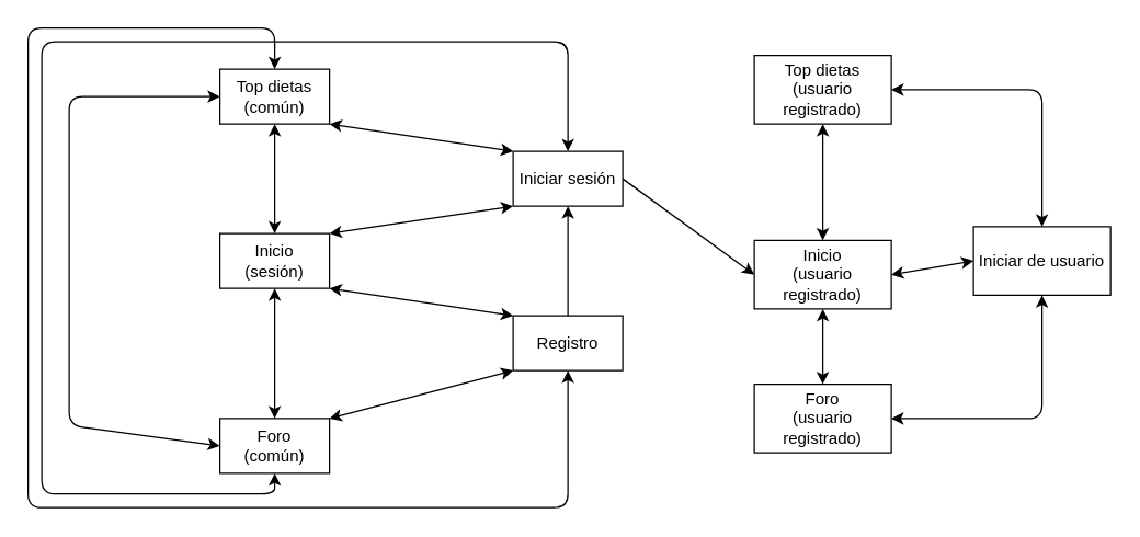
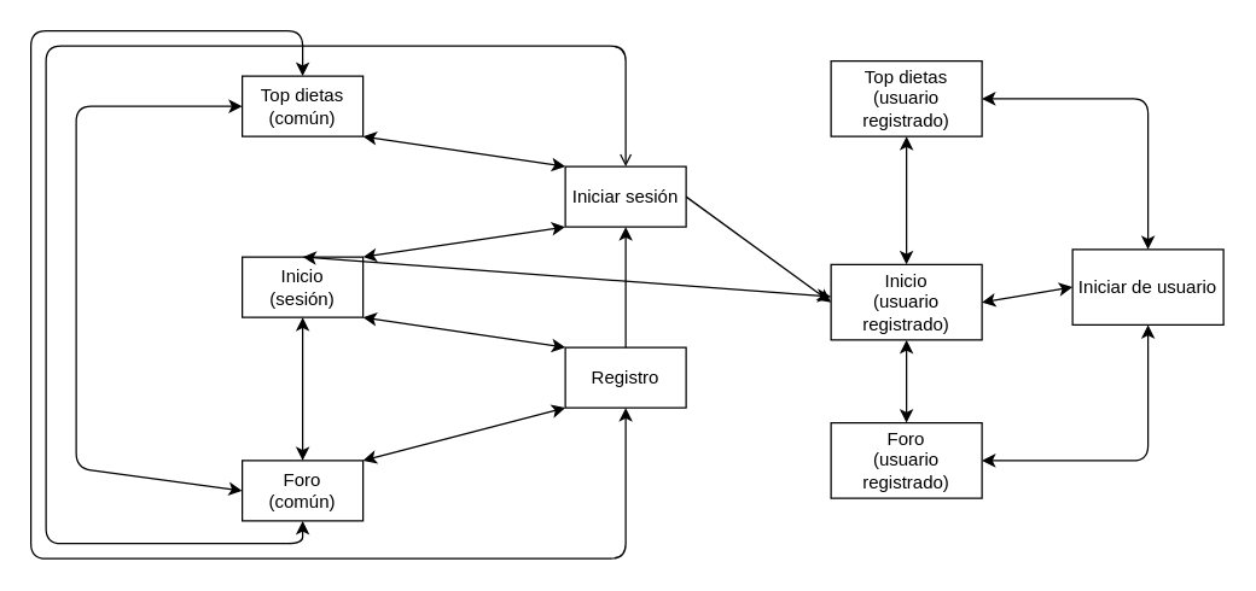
  <mxCell id="0" />
  <mxCell id="1" parent="0" />
  <mxCell id="2" value="Inicio&lt;br&gt;(sesión)" style="rounded=0;whiteSpace=wrap;html=1;" vertex="1" parent="1"><mxGeometry x="160" y="170" width="80" height="40" as="geometry" /></mxCell>
  <mxCell id="3" value="Top dietas&lt;br&gt;(común)" style="rounded=0;whiteSpace=wrap;html=1;" vertex="1" parent="1"><mxGeometry x="160" y="50" width="80" height="40" as="geometry" /></mxCell>
  <mxCell id="4" value="Foro&lt;br&gt;(común)" style="rounded=0;whiteSpace=wrap;html=1;" vertex="1" parent="1"><mxGeometry x="160" y="305" width="80" height="40" as="geometry" /></mxCell>
  <mxCell id="5" value="Iniciar sesión" style="rounded=0;whiteSpace=wrap;html=1;" vertex="1" parent="1"><mxGeometry x="374" y="110" width="80" height="40" as="geometry" /></mxCell>
  <mxCell id="6" value="Registro" style="rounded=0;whiteSpace=wrap;html=1;" vertex="1" parent="1"><mxGeometry x="374" y="230" width="80" height="40" as="geometry" /></mxCell>
  <mxCell id="7" value="" style="endArrow=classic;html=1;entryX=0.5;entryY=1;entryDx=0;entryDy=0;exitX=0.5;exitY=0;exitDx=0;exitDy=0;" edge="1" parent="1" source="6" target="5"><mxGeometry width="50" height="50" relative="1" as="geometry"><mxPoint x="514" y="240" as="sourcePoint" /><mxPoint x="564" y="190" as="targetPoint" /></mxGeometry></mxCell>
- <mxCell id="8" value="" style="endArrow=classic;startArrow=classic;html=1;entryX=0.5;entryY=1;entryDx=0;entryDy=0;exitX=0.5;exitY=0;exitDx=0;exitDy=0;" edge="1" parent="1" source="2" target="3"><mxGeometry width="50" height="50" relative="1" as="geometry"><mxPoint x="180" y="150" as="sourcePoint" /><mxPoint x="230" y="100" as="targetPoint" /></mxGeometry></mxCell>
+ <mxCell id="8" value="" style="endArrow=classic;startArrow=classic;html=1;exitX=0.5;exitY=0;exitDx=0;exitDy=0;" edge="1" parent="1" source="2" target="17"><mxGeometry width="50" height="50" relative="1" as="geometry"><mxPoint x="180" y="150" as="sourcePoint" /><mxPoint x="230" y="100" as="targetPoint" /></mxGeometry></mxCell>
  <mxCell id="9" value="" style="endArrow=classic;startArrow=classic;html=1;entryX=0.5;entryY=1;entryDx=0;entryDy=0;exitX=0.5;exitY=0;exitDx=0;exitDy=0;" edge="1" parent="1" source="4" target="2"><mxGeometry width="50" height="50" relative="1" as="geometry"><mxPoint x="180" y="280" as="sourcePoint" /><mxPoint x="230" y="230" as="targetPoint" /></mxGeometry></mxCell>
  <mxCell id="10" value="" style="endArrow=classic;startArrow=classic;html=1;entryX=0;entryY=0.5;entryDx=0;entryDy=0;exitX=0;exitY=0.5;exitDx=0;exitDy=0;" edge="1" parent="1" source="4" target="3"><mxGeometry width="50" height="50" relative="1" as="geometry"><mxPoint x="60" y="220" as="sourcePoint" /><mxPoint x="110" y="170" as="targetPoint" /><Array as="points"><mxPoint x="50" y="310" /><mxPoint x="50" y="70" /></Array></mxGeometry></mxCell>
  <mxCell id="11" value="" style="endArrow=classic;startArrow=classic;html=1;exitX=1;exitY=0;exitDx=0;exitDy=0;entryX=0;entryY=1;entryDx=0;entryDy=0;" edge="1" parent="1" source="4" target="6"><mxGeometry width="50" height="50" relative="1" as="geometry"><mxPoint x="320" y="330" as="sourcePoint" /><mxPoint x="370" y="280" as="targetPoint" /><Array as="points" /></mxGeometry></mxCell>
  <mxCell id="12" value="" style="endArrow=classic;startArrow=classic;html=1;exitX=1;exitY=1;exitDx=0;exitDy=0;entryX=0;entryY=0;entryDx=0;entryDy=0;" edge="1" parent="1" source="2" target="6"><mxGeometry width="50" height="50" relative="1" as="geometry"><mxPoint x="270" y="210" as="sourcePoint" /><mxPoint x="320" y="160" as="targetPoint" /></mxGeometry></mxCell>
  <mxCell id="13" value="" style="endArrow=classic;startArrow=classic;html=1;entryX=0;entryY=1;entryDx=0;entryDy=0;exitX=1;exitY=0;exitDx=0;exitDy=0;" edge="1" parent="1" source="2" target="5"><mxGeometry width="50" height="50" relative="1" as="geometry"><mxPoint x="270" y="200" as="sourcePoint" /><mxPoint x="320" y="150" as="targetPoint" /></mxGeometry></mxCell>
  <mxCell id="14" value="" style="endArrow=classic;startArrow=classic;html=1;exitX=1;exitY=1;exitDx=0;exitDy=0;entryX=0;entryY=0;entryDx=0;entryDy=0;" edge="1" parent="1" source="3" target="5"><mxGeometry width="50" height="50" relative="1" as="geometry"><mxPoint x="400" y="80" as="sourcePoint" /><mxPoint x="450" y="30" as="targetPoint" /></mxGeometry></mxCell>
- <mxCell id="15" value="" style="endArrow=classic;startArrow=classic;html=1;exitX=0.5;exitY=1;exitDx=0;exitDy=0;entryX=0.5;entryY=0;entryDx=0;entryDy=0;" edge="1" parent="1" source="4" target="5"><mxGeometry width="50" height="50" relative="1" as="geometry"><mxPoint x="460" y="350" as="sourcePoint" /><mxPoint x="510" y="300" as="targetPoint" /><Array as="points"><mxPoint x="200" y="360" /><mxPoint x="30" y="360" /><mxPoint x="30" y="30" /><mxPoint x="414" y="30" /></Array></mxGeometry></mxCell>
+ <mxCell id="15" value="" style="endArrow=open;startArrow=classic;html=1;exitX=0.5;exitY=1;exitDx=0;exitDy=0;entryX=0.5;entryY=0;entryDx=0;entryDy=0;" edge="1" parent="1" source="4" target="5"><mxGeometry width="50" height="50" relative="1" as="geometry"><mxPoint x="460" y="350" as="sourcePoint" /><mxPoint x="510" y="300" as="targetPoint" /><Array as="points"><mxPoint x="200" y="360" /><mxPoint x="30" y="360" /><mxPoint x="30" y="30" /><mxPoint x="414" y="30" /></Array></mxGeometry></mxCell>
  <mxCell id="16" value="" style="endArrow=classic;startArrow=classic;html=1;exitX=0.5;exitY=0;exitDx=0;exitDy=0;entryX=0.5;entryY=1;entryDx=0;entryDy=0;" edge="1" parent="1" source="3" target="6"><mxGeometry width="50" height="50" relative="1" as="geometry"><mxPoint x="370" y="70" as="sourcePoint" /><mxPoint x="420" y="20" as="targetPoint" /><Array as="points"><mxPoint x="200" y="20" /><mxPoint x="20" y="20" /><mxPoint x="20" y="370" /><mxPoint x="414" y="370" /></Array></mxGeometry></mxCell>
  <mxCell id="17" value="Inicio&lt;br&gt;(usuario registrado)" style="rounded=0;whiteSpace=wrap;html=1;" vertex="1" parent="1"><mxGeometry x="550" y="175" width="100" height="50" as="geometry" /></mxCell>
  <mxCell id="18" value="Foro&lt;br&gt;(usuario registrado)" style="rounded=0;whiteSpace=wrap;html=1;" vertex="1" parent="1"><mxGeometry x="550" y="280" width="100" height="50" as="geometry" /></mxCell>
  <mxCell id="19" value="Top dietas&lt;br&gt;(usuario registrado)" style="rounded=0;whiteSpace=wrap;html=1;" vertex="1" parent="1"><mxGeometry x="550" y="40" width="100" height="50" as="geometry" /></mxCell>
  <mxCell id="20" value="Iniciar de usuario" style="rounded=0;whiteSpace=wrap;html=1;" vertex="1" parent="1"><mxGeometry x="710" y="165" width="100" height="50" as="geometry" /></mxCell>
  <mxCell id="21" value="" style="endArrow=classic;startArrow=classic;html=1;entryX=0.5;entryY=1;entryDx=0;entryDy=0;exitX=0.5;exitY=0;exitDx=0;exitDy=0;" edge="1" parent="1" source="18" target="17"><mxGeometry width="50" height="50" relative="1" as="geometry"><mxPoint x="230" y="320" as="sourcePoint" /><mxPoint x="280" y="270" as="targetPoint" /></mxGeometry></mxCell>
  <mxCell id="22" value="" style="endArrow=classic;startArrow=classic;html=1;entryX=0.5;entryY=1;entryDx=0;entryDy=0;exitX=0.5;exitY=0;exitDx=0;exitDy=0;" edge="1" parent="1" source="17" target="19"><mxGeometry width="50" height="50" relative="1" as="geometry"><mxPoint x="590" y="160" as="sourcePoint" /><mxPoint x="640" y="110" as="targetPoint" /></mxGeometry></mxCell>
  <mxCell id="23" value="" style="endArrow=classic;html=1;entryX=0;entryY=0.5;entryDx=0;entryDy=0;exitX=1;exitY=0.5;exitDx=0;exitDy=0;" edge="1" parent="1" source="5" target="17"><mxGeometry width="50" height="50" relative="1" as="geometry"><mxPoint x="470" y="160" as="sourcePoint" /><mxPoint x="520" y="110" as="targetPoint" /></mxGeometry></mxCell>
  <mxCell id="24" value="" style="endArrow=classic;startArrow=classic;html=1;exitX=1;exitY=0.5;exitDx=0;exitDy=0;entryX=0;entryY=0.5;entryDx=0;entryDy=0;" edge="1" parent="1" source="17" target="20"><mxGeometry width="50" height="50" relative="1" as="geometry"><mxPoint x="670" y="130" as="sourcePoint" /><mxPoint x="720" y="80" as="targetPoint" /></mxGeometry></mxCell>
  <mxCell id="25" value="" style="endArrow=classic;startArrow=classic;html=1;exitX=1;exitY=0.5;exitDx=0;exitDy=0;entryX=0.5;entryY=1;entryDx=0;entryDy=0;" edge="1" parent="1" source="18" target="20"><mxGeometry width="50" height="50" relative="1" as="geometry"><mxPoint x="720" y="320" as="sourcePoint" /><mxPoint x="770" y="270" as="targetPoint" /><Array as="points"><mxPoint x="760" y="305" /></Array></mxGeometry></mxCell>
  <mxCell id="26" value="" style="endArrow=classic;startArrow=classic;html=1;exitX=1;exitY=0.5;exitDx=0;exitDy=0;entryX=0.5;entryY=0;entryDx=0;entryDy=0;" edge="1" parent="1" source="19" target="20"><mxGeometry width="50" height="50" relative="1" as="geometry"><mxPoint x="750" y="110" as="sourcePoint" /><mxPoint x="800" y="60" as="targetPoint" /><Array as="points"><mxPoint x="760" y="65" /></Array></mxGeometry></mxCell>
